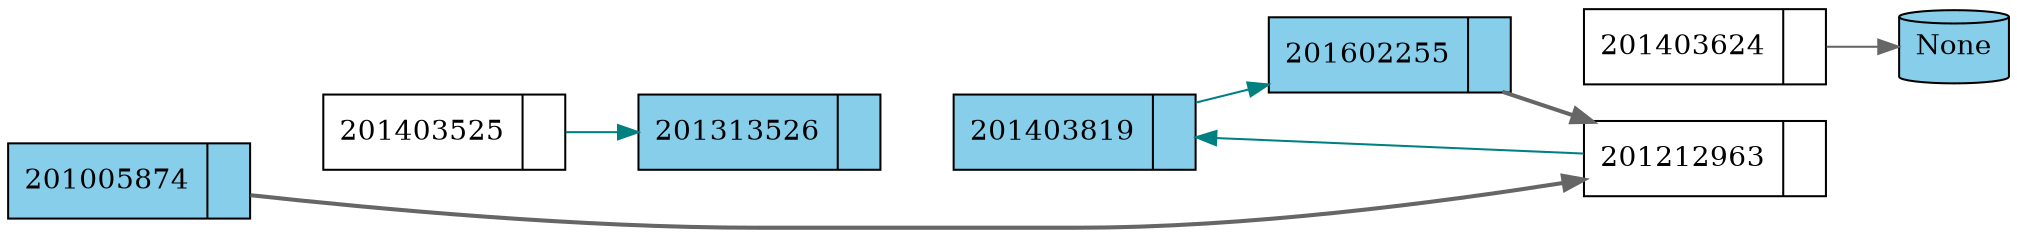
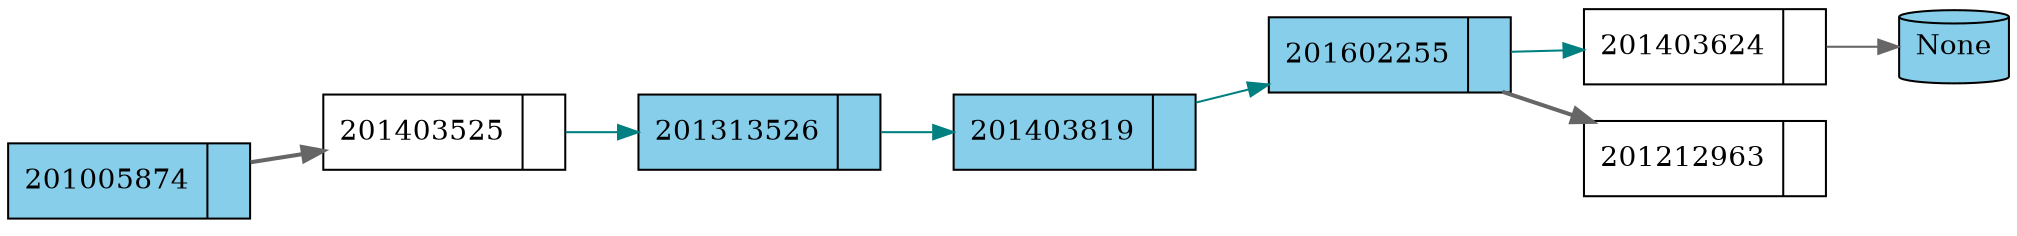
  digraph {
    rankdir=LR
    node [fillcolor=skyblue shape=record style=filled]
    edge [color=teal style=solid]
    n1 [label="{201005874|}"]
    n2 [fillcolor=white label="{201403525|}"]
    n3 [label="{201313526|}"]
    n4 [fillcolor=white label="{201212963|}"]
    n5 [label="{201403819|}"]
    n6 [label="{201602255|}"]
    n7 [fillcolor=white label="{201403624|}"]
    None [shape=cylinder]
-   n1 -> n4 [color=gray40 style=bold]
+   n1 -> n2 [color=gray40 style=bold]
    n2 -> n3
-   n4 -> n5
+   n3 -> n5
    n5 -> n6
    n6 -> n4 [color=gray40 style=bold]
+   n6 -> n7
    n7 -> None [color=gray40]
  }
